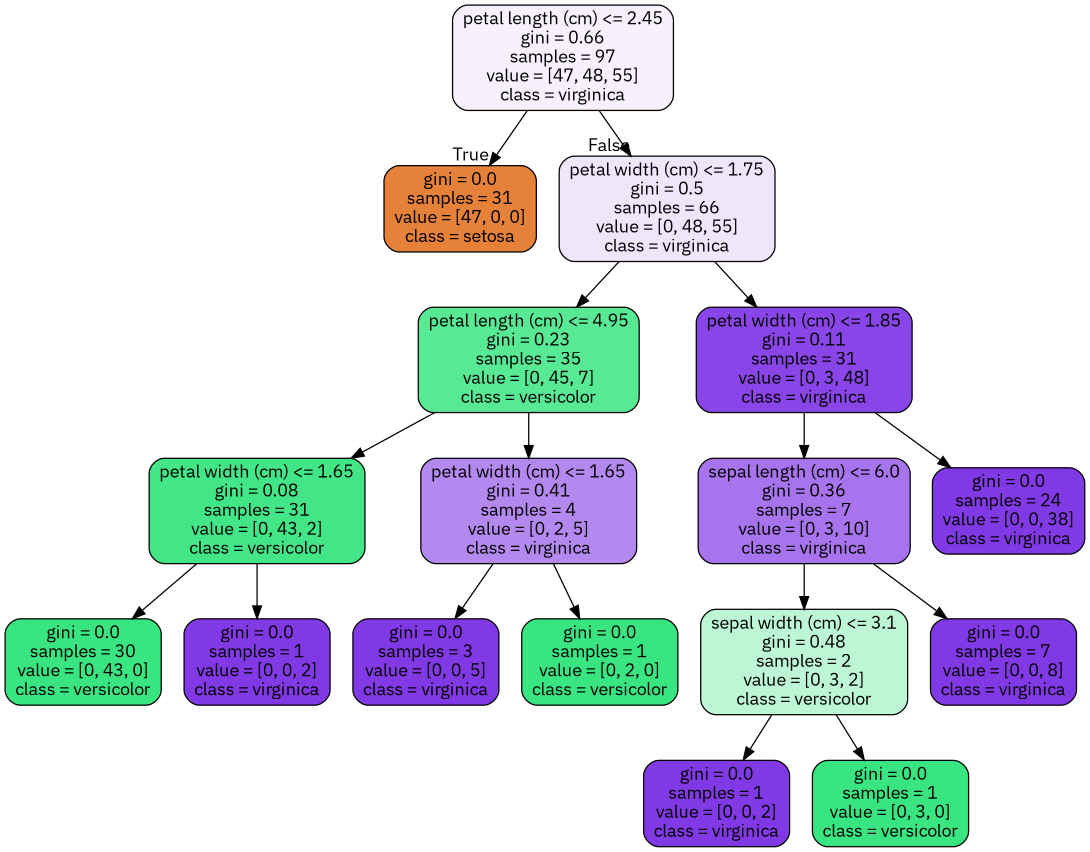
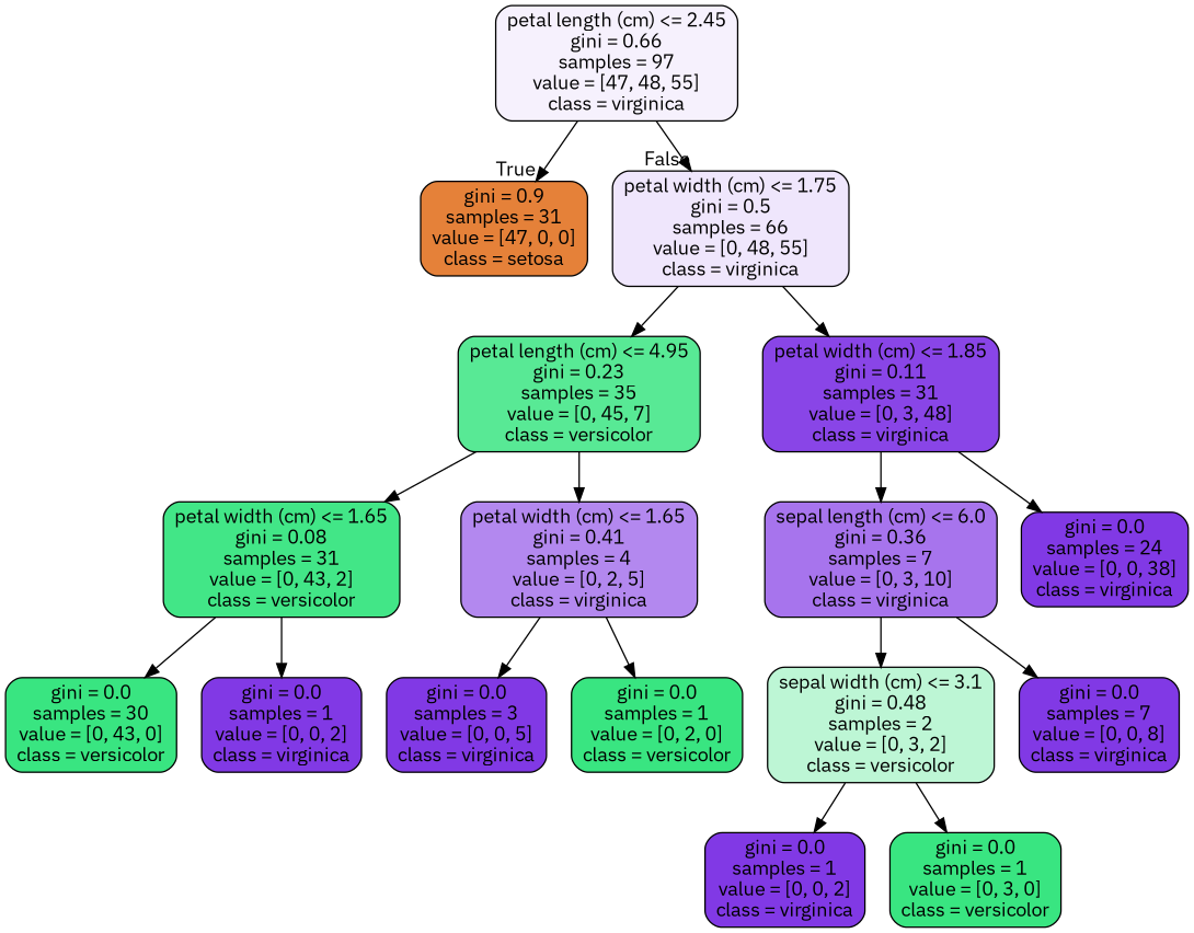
  digraph {
    fontname="IBM Plex Sans"
    node [color=black fillcolor="#8139e5" fontname="IBM Plex Sans" shape=box style="filled, rounded"]
    edge [fontname="IBM Plex Sans"]
    n1 [fillcolor="#f6f1fd" label="petal length (cm) <= 2.45\ngini = 0.66\nsamples = 97\nvalue = [47, 48, 55]\nclass = virginica"]
-   n2 [fillcolor="#e58139" label="gini = 0.0\nsamples = 31\nvalue = [47, 0, 0]\nclass = setosa"]
+   n2 [fillcolor="#e58139" label="gini = 0.9\nsamples = 31\nvalue = [47, 0, 0]\nclass = setosa"]
    n3 [fillcolor="#efe6fc" label="petal width (cm) <= 1.75\ngini = 0.5\nsamples = 66\nvalue = [0, 48, 55]\nclass = virginica"]
    n4 [fillcolor="#58e995" label="petal length (cm) <= 4.95\ngini = 0.23\nsamples = 35\nvalue = [0, 45, 7]\nclass = versicolor"]
    n5 [fillcolor="#8945e7" label="petal width (cm) <= 1.85\ngini = 0.11\nsamples = 31\nvalue = [0, 3, 48]\nclass = virginica"]
    n6 [fillcolor="#42e687" label="petal width (cm) <= 1.65\ngini = 0.08\nsamples = 31\nvalue = [0, 43, 2]\nclass = versicolor"]
    n7 [fillcolor="#b388ef" label="petal width (cm) <= 1.65\ngini = 0.41\nsamples = 4\nvalue = [0, 2, 5]\nclass = virginica"]
    n8 [fillcolor="#a774ed" label="sepal length (cm) <= 6.0\ngini = 0.36\nsamples = 7\nvalue = [0, 3, 10]\nclass = virginica"]
    n9 [label="gini = 0.0\nsamples = 24\nvalue = [0, 0, 38]\nclass = virginica"]
    n10 [fillcolor="#39e581" label="gini = 0.0\nsamples = 30\nvalue = [0, 43, 0]\nclass = versicolor"]
    n11 [label="gini = 0.0\nsamples = 1\nvalue = [0, 0, 2]\nclass = virginica"]
    n12 [label="gini = 0.0\nsamples = 3\nvalue = [0, 0, 5]\nclass = virginica"]
    n13 [fillcolor="#39e581" label="gini = 0.0\nsamples = 1\nvalue = [0, 2, 0]\nclass = versicolor"]
    n14 [fillcolor="#bdf6d5" label="sepal width (cm) <= 3.1\ngini = 0.48\nsamples = 2\nvalue = [0, 3, 2]\nclass = versicolor"]
    n15 [label="gini = 0.0\nsamples = 7\nvalue = [0, 0, 8]\nclass = virginica"]
    n16 [label="gini = 0.0\nsamples = 1\nvalue = [0, 0, 2]\nclass = virginica"]
    n17 [fillcolor="#39e581" label="gini = 0.0\nsamples = 1\nvalue = [0, 3, 0]\nclass = versicolor"]
    n1 -> n2 [headlabel=True labelangle=45 labeldistance=2.5]
    n1 -> n3 [headlabel=False labelangle=-45 labeldistance=2.5]
    n3 -> n4
    n3 -> n5
    n4 -> n6
    n4 -> n7
    n5 -> n8
    n5 -> n9
    n6 -> n10
    n6 -> n11
    n7 -> n12
    n7 -> n13
    n8 -> n14
    n8 -> n15
    n14 -> n16
    n14 -> n17
  }
